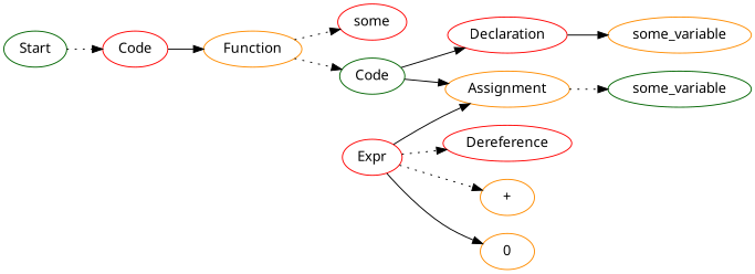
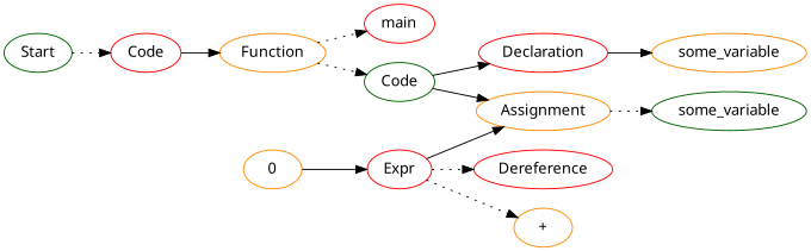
  digraph {
    fontname="Noto Sans"
    rankdir=LR
    node [color=red fontname="Noto Sans"]
    edge [fontname="Noto Sans" style=dotted]
    n1 [color=darkgreen label=Start]
    n2 [label=Code]
    n3 [color=darkorange label=Function]
-   n4 [label=some]
+   n4 [label=main]
    n5 [color=darkgreen label=Code]
    n6 [label=Declaration]
    n7 [color=darkorange label=Assignment]
    n8 [color=darkorange label=some_variable]
    n9 [color=darkgreen label=some_variable]
    n10 [label=Expr]
    n11 [label=Dereference]
    n12 [color=darkorange label="+"]
    n13 [color=darkorange label=0]
    n1 -> n2
    n2 -> n3 [style=solid]
    n3 -> n4
    n3 -> n5
    n5 -> n6 [style=solid]
    n5 -> n7 [style=solid]
    n6 -> n8 [style=solid]
    n7 -> n9
    n10 -> n7 [style=solid]
    n10 -> n11
    n10 -> n12
-   n10 -> n13 [style=solid]
+   n13 -> n10 [style=solid]
  }
